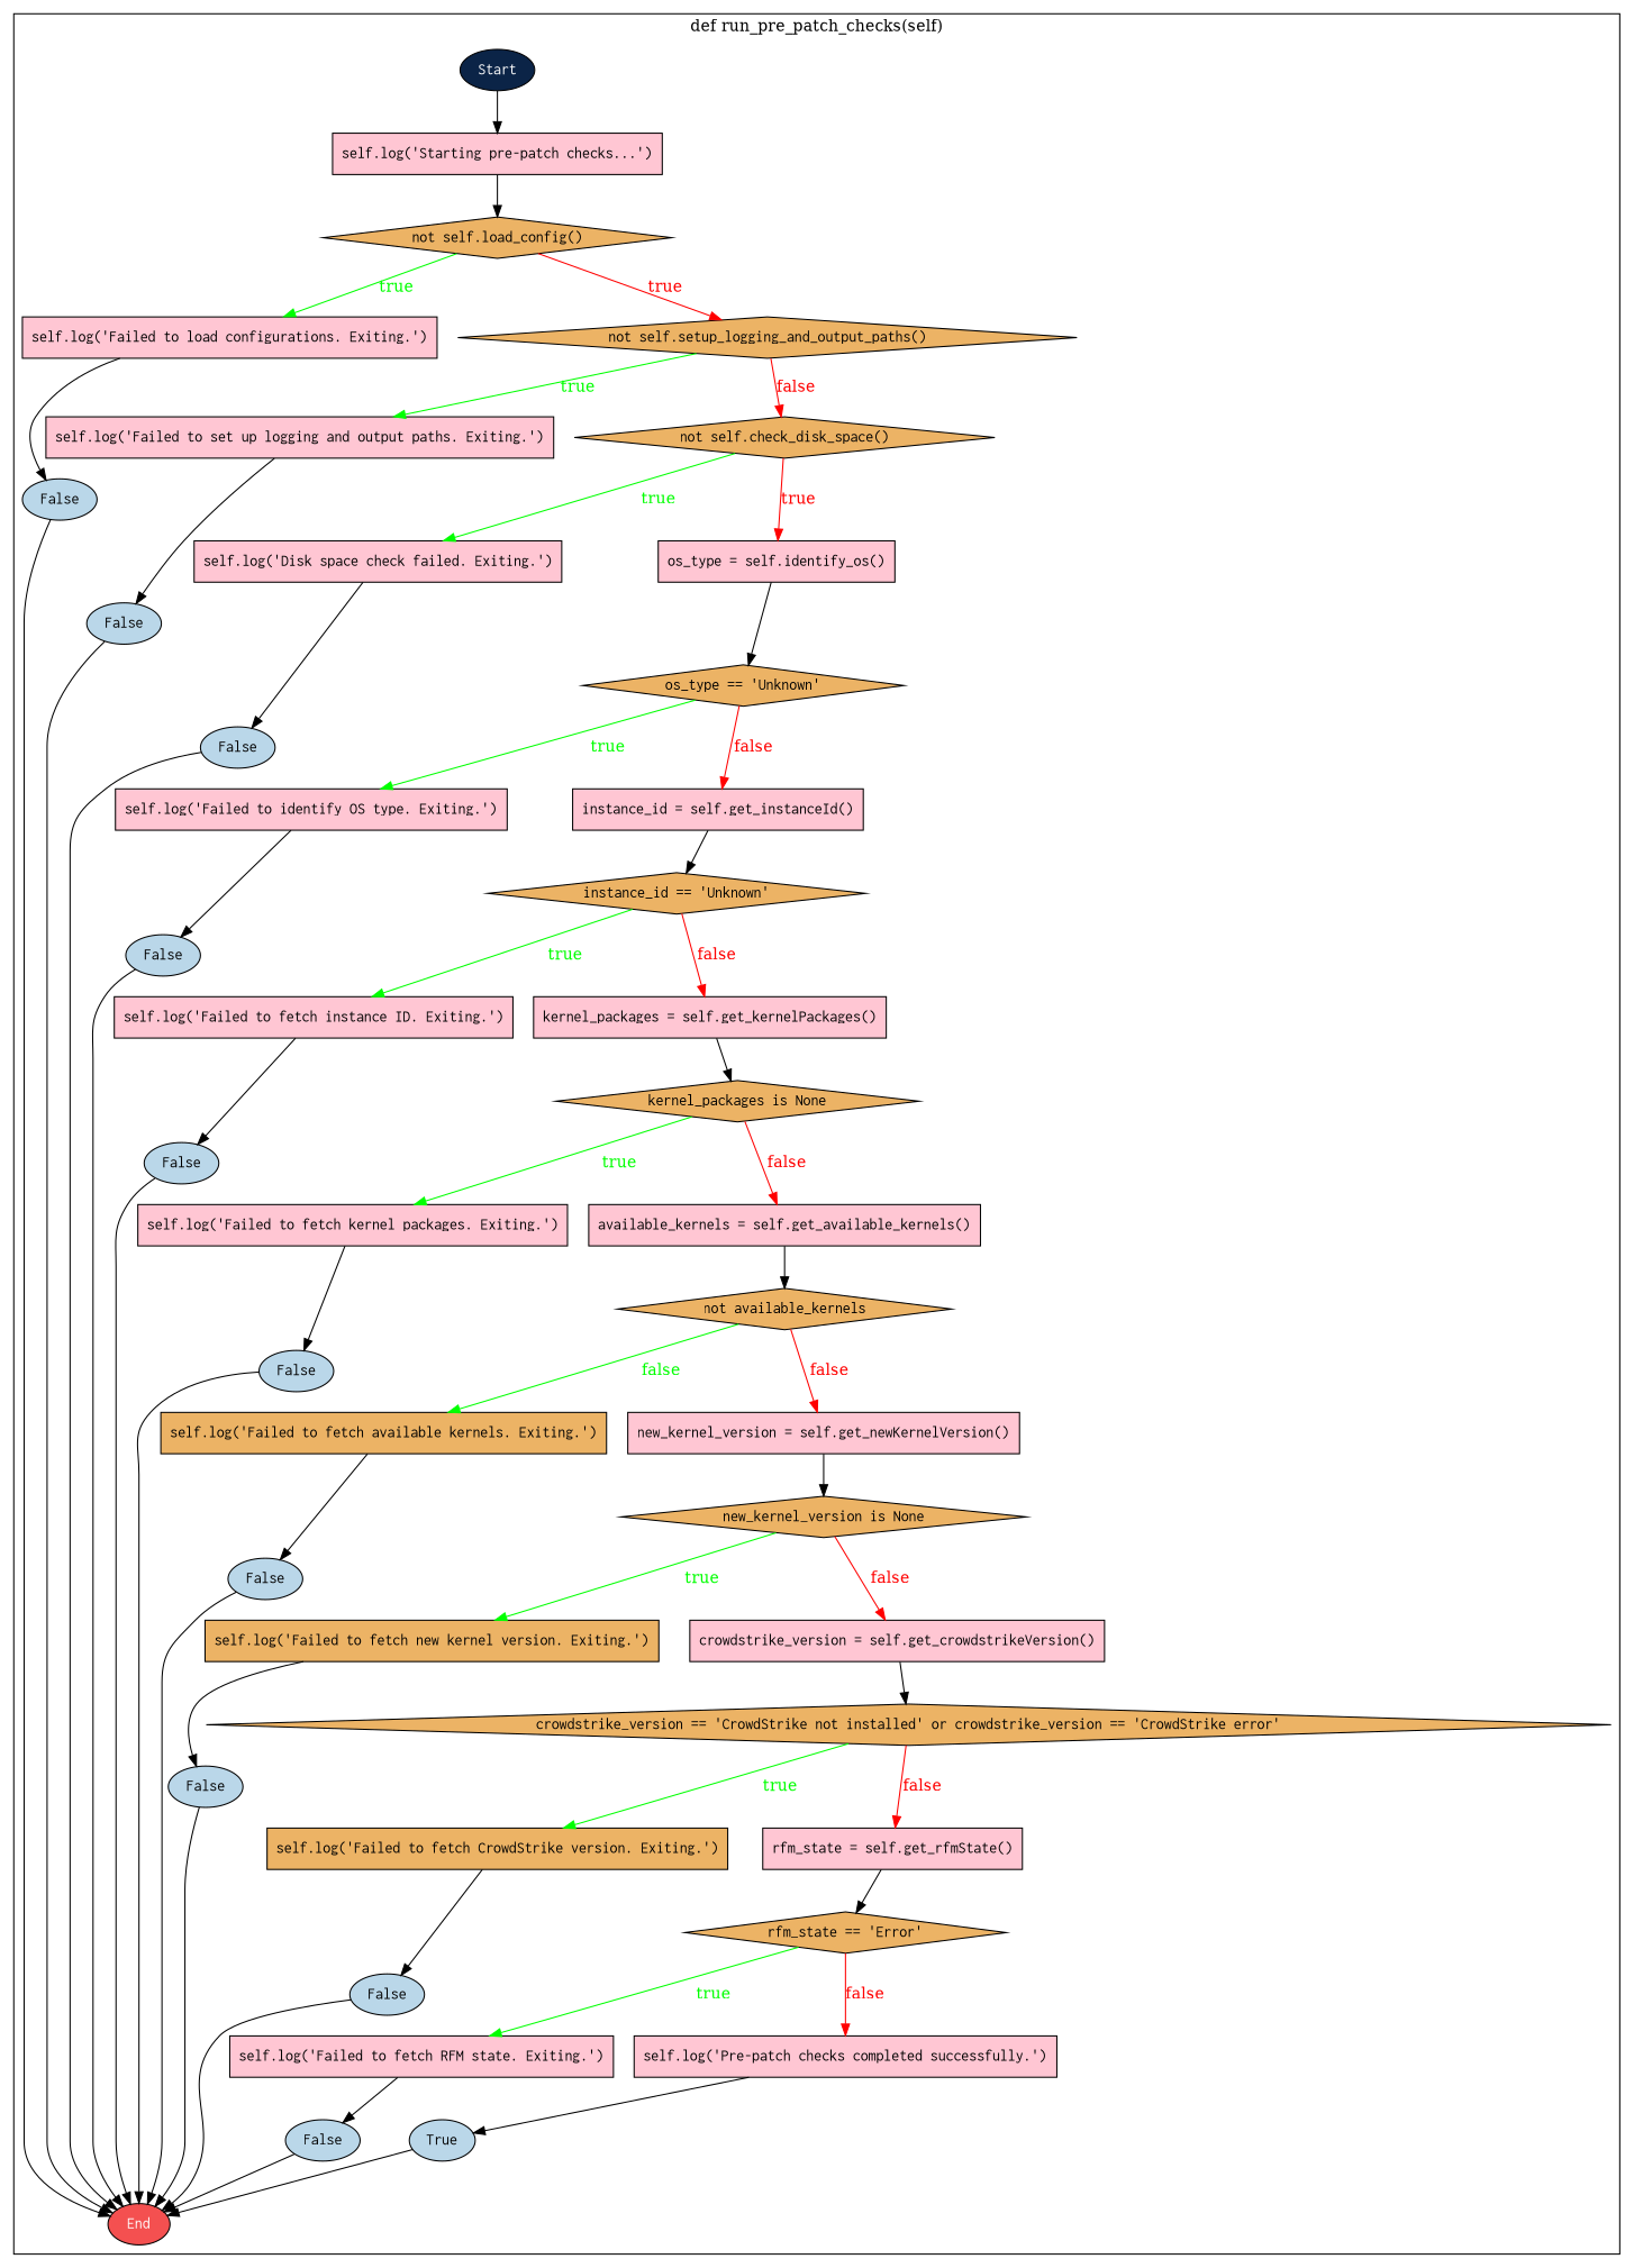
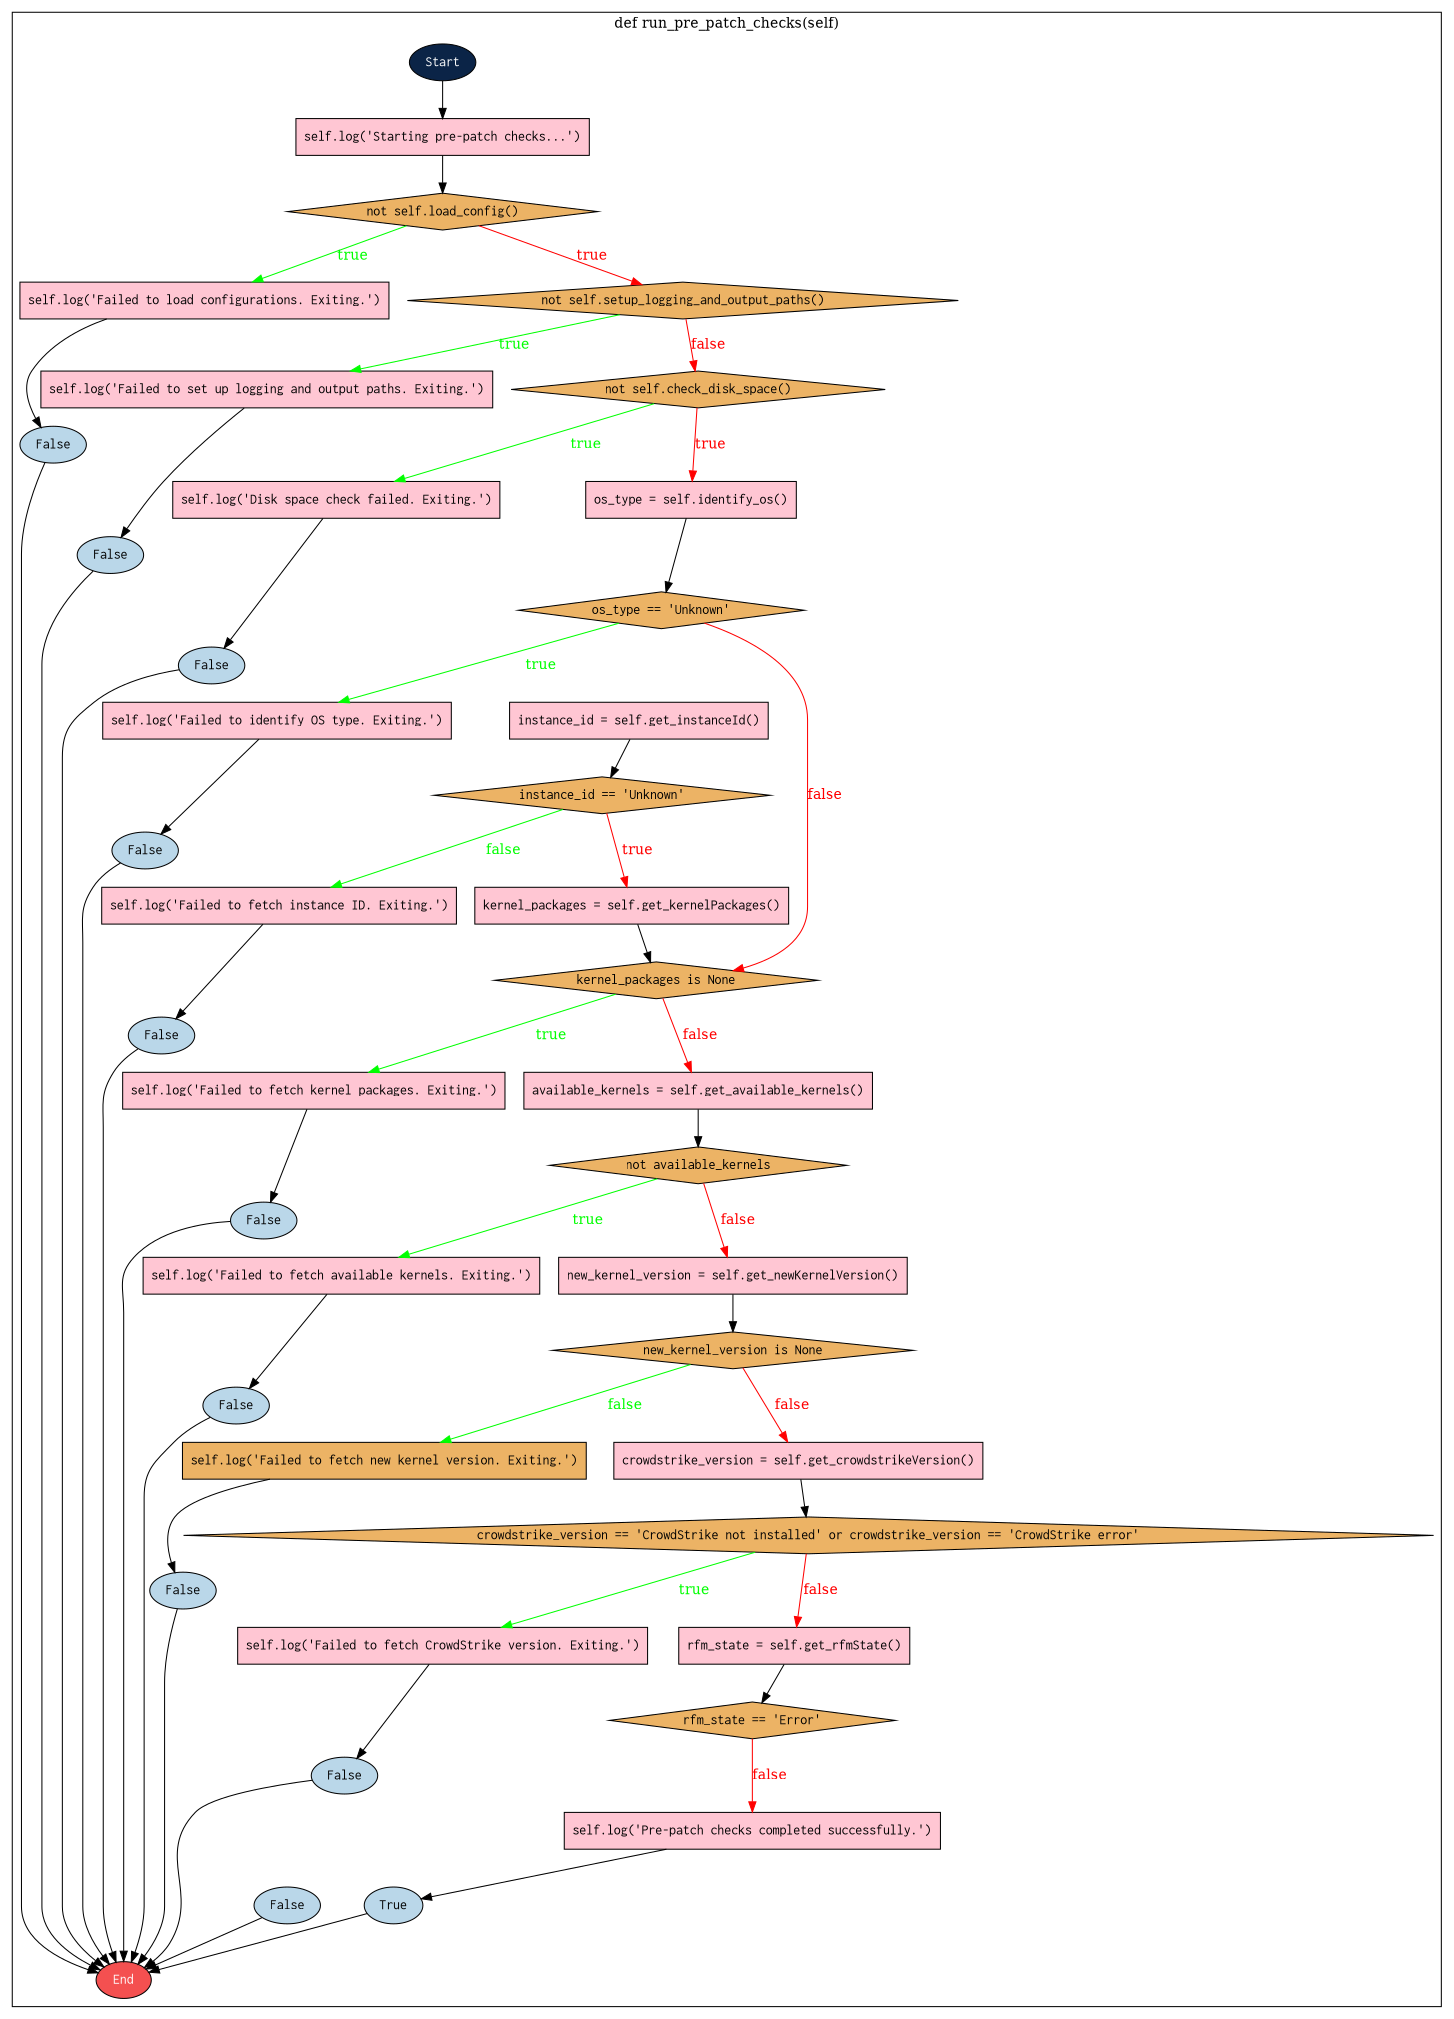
  digraph {
    bgcolor=white
    node [fillcolor="#FFC6D3" fontcolor=black fontname=courier shape=rect style=filled type=STATEMENT]
    edge [source="@current_to_next"]
    n1 [fillcolor="#0B2447" fontcolor=white label=Start shape=ellipse type=START]
    n2 [label="self.log('Starting pre-patch checks...')\n"]
    n3 [fillcolor="#ECB365" label="not self.load_config()" shape=diamond type=CONDITIONS]
    n4 [label="self.log('Failed to load configurations. Exiting.')\n"]
    n5 [fillcolor="#ECB365" label="not self.setup_logging_and_output_paths()" shape=diamond type=CONDITIONS]
    n6 [fillcolor="#BAD7E9" label=False shape=ellipse type=RETURN]
    n7 [fillcolor="#F45050" fontcolor=white label=End shape=ellipse type=END]
    n8 [label="self.log('Failed to set up logging and output paths. Exiting.')\n"]
    n9 [fillcolor="#ECB365" label="not self.check_disk_space()" shape=diamond type=CONDITIONS]
    n10 [fillcolor="#BAD7E9" label=False shape=ellipse type=RETURN]
    n11 [label="self.log('Disk space check failed. Exiting.')\n"]
    n12 [label="os_type = self.identify_os()\n"]
    n13 [fillcolor="#BAD7E9" label=False shape=ellipse type=RETURN]
    n14 [fillcolor="#ECB365" label="os_type == 'Unknown'" shape=diamond type=CONDITIONS]
    n15 [label="self.log('Failed to identify OS type. Exiting.')\n"]
    n16 [label="instance_id = self.get_instanceId()\n"]
    n17 [fillcolor="#BAD7E9" label=False shape=ellipse type=RETURN]
    n18 [fillcolor="#ECB365" label="instance_id == 'Unknown'" shape=diamond type=CONDITIONS]
    n19 [label="self.log('Failed to fetch instance ID. Exiting.')\n"]
    n20 [label="kernel_packages = self.get_kernelPackages()\n"]
    n21 [fillcolor="#BAD7E9" label=False shape=ellipse type=RETURN]
    n22 [fillcolor="#ECB365" label="kernel_packages is None" shape=diamond type=CONDITIONS]
    n23 [label="self.log('Failed to fetch kernel packages. Exiting.')\n"]
    n24 [label="available_kernels = self.get_available_kernels()\n"]
    n25 [fillcolor="#BAD7E9" label=False shape=ellipse type=RETURN]
    n26 [fillcolor="#ECB365" label="not available_kernels" shape=diamond type=CONDITIONS]
-   n27 [fillcolor="#ECB365" label="self.log('Failed to fetch available kernels. Exiting.')\n"]
+   n27 [label="self.log('Failed to fetch available kernels. Exiting.')\n"]
    n28 [label="new_kernel_version = self.get_newKernelVersion()\n"]
    n29 [fillcolor="#BAD7E9" label=False shape=ellipse type=RETURN]
    n30 [fillcolor="#ECB365" label="new_kernel_version is None" shape=diamond type=CONDITIONS]
    n31 [fillcolor="#ECB365" label="self.log('Failed to fetch new kernel version. Exiting.')\n"]
    n32 [label="crowdstrike_version = self.get_crowdstrikeVersion()\n"]
    n33 [fillcolor="#BAD7E9" label=False shape=ellipse type=RETURN]
    n34 [fillcolor="#ECB365" label="crowdstrike_version == 'CrowdStrike not installed' or crowdstrike_version == 'CrowdStrike error'" shape=diamond type=CONDITIONS]
-   n35 [fillcolor="#ECB365" label="self.log('Failed to fetch CrowdStrike version. Exiting.')\n"]
+   n35 [label="self.log('Failed to fetch CrowdStrike version. Exiting.')\n"]
    n36 [label="rfm_state = self.get_rfmState()\n"]
    n37 [fillcolor="#BAD7E9" label=False shape=ellipse type=RETURN]
    n38 [fillcolor="#ECB365" label="rfm_state == 'Error'" shape=diamond type=CONDITIONS]
-   n39 [label="self.log('Failed to fetch RFM state. Exiting.')\n"]
    n40 [label="self.log('Pre-patch checks completed successfully.')\n"]
    n41 [fillcolor="#BAD7E9" label=False shape=ellipse type=RETURN]
    n42 [fillcolor="#BAD7E9" label=True shape=ellipse type=RETURN]
    subgraph cluster_1 {
      label="def run_pre_patch_checks(self)"
      n1
      n2
      n3
      n4
      n5
      n6
      n7
      n8
      n9
      n10
      n11
      n12
      n13
      n14
      n15
      n16
      n17
      n18
      n19
      n20
      n21
      n22
      n23
      n24
      n25
      n26
      n27
      n28
      n29
      n30
      n31
      n32
      n33
      n34
      n35
      n36
      n37
      n38
-     n39
      n40
      n41
      n42
    }
    n1 -> n2
    n2 -> n3
    n3 -> n4 [color=green fontcolor=green label=true source="@if_to_next_node"]
    n3 -> n5 [color=red fontcolor=red label=true source="@if_to_prev_sibling"]
    n4 -> n6
    n5 -> n8 [color=green fontcolor=green label=true source="@if_to_next_node"]
    n5 -> n9 [color=red fontcolor=red label=false source="@if_to_prev_sibling"]
    n6 -> n7 [source="@return_to_end"]
    n8 -> n10
    n9 -> n11 [color=green fontcolor=green label=true source="@if_to_next_node"]
    n9 -> n12 [color=red fontcolor=red label=true source="@if_to_next_sibling"]
    n10 -> n7 [source="@return_to_end"]
    n11 -> n13
    n12 -> n14
    n13 -> n7 [source="@return_to_end"]
    n14 -> n15 [color=green fontcolor=green label=true source="@if_to_next_node"]
-   n14 -> n16 [color=red fontcolor=red label=false source="@if_to_next_sibling"]
+   n14 -> n22 [color=red fontcolor=red label=false source="@if_to_next_sibling"]
    n15 -> n17
    n16 -> n18
    n17 -> n7 [source="@return_to_end"]
-   n18 -> n19 [color=green fontcolor=green label=true source="@if_to_next_node"]
-   n18 -> n20 [color=red fontcolor=red label=false source="@if_to_next_sibling"]
+   n18 -> n19 [color=green fontcolor=green label=false source="@if_to_next_node"]
+   n18 -> n20 [color=red fontcolor=red label=true source="@if_to_next_sibling"]
    n19 -> n21
    n20 -> n22
    n21 -> n7 [source="@return_to_end"]
    n22 -> n23 [color=green fontcolor=green label=true source="@if_to_next_node"]
    n22 -> n24 [color=red fontcolor=red label=false source="@if_to_next_sibling"]
    n23 -> n25
    n24 -> n26
    n25 -> n7 [source="@return_to_end"]
-   n26 -> n27 [color=green fontcolor=green label=false source="@if_to_next_node"]
+   n26 -> n27 [color=green fontcolor=green label=true source="@if_to_next_node"]
    n26 -> n28 [color=red fontcolor=red label=false source="@if_to_next_sibling"]
    n27 -> n29
    n28 -> n30
    n29 -> n7 [source="@return_to_end"]
-   n30 -> n31 [color=green fontcolor=green label=true source="@if_to_next_node"]
+   n30 -> n31 [color=green fontcolor=green label=false source="@if_to_next_node"]
    n30 -> n32 [color=red fontcolor=red label=false source="@if_to_next_sibling"]
    n31 -> n33
    n32 -> n34
    n33 -> n7 [source="@return_to_end"]
    n34 -> n35 [color=green fontcolor=green label=true source="@if_to_next_node"]
    n34 -> n36 [color=red fontcolor=red label=false source="@if_to_next_sibling"]
    n35 -> n37
    n36 -> n38
    n37 -> n7 [source="@return_to_end"]
-   n38 -> n39 [color=green fontcolor=green label=true source="@if_to_next_node"]
    n38 -> n40 [color=red fontcolor=red label=false source="@if_to_next_sibling"]
-   n39 -> n41
    n40 -> n42
    n41 -> n7 [source="@return_to_end"]
    n42 -> n7 [source="@return_to_end"]
  }
